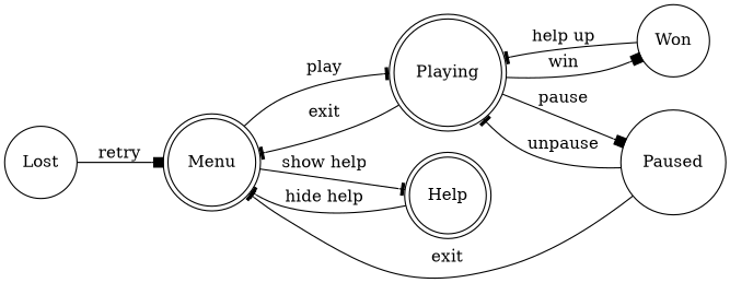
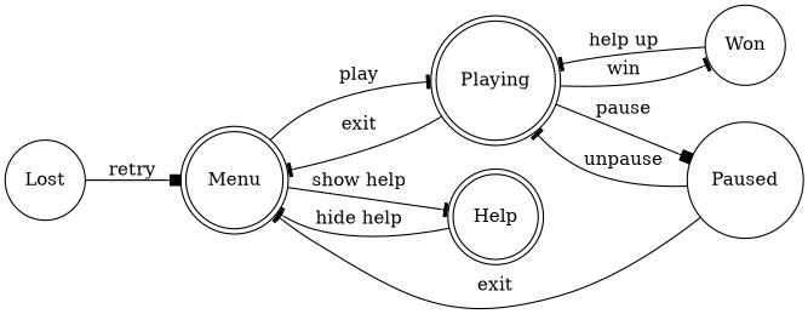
  digraph {
    rankdir=LR
    node [shape=doublecircle]
    edge [arrowhead=tee]
    Menu
    Playing
    Help
    Paused [shape=circle]
    Won [shape=circle]
    Lost [shape=circle]
    Menu -> Playing [label=play]
    Menu -> Help [label="show help"]
    Playing -> Menu [label=exit]
    Playing -> Paused [arrowhead=box label=pause]
-   Playing -> Won [arrowhead=box label=win]
+   Playing -> Won [label=win]
    Help -> Menu [label="hide help"]
    Paused -> Menu [label=exit]
    Paused -> Playing [label=unpause]
    Won -> Playing [label="help up"]
    Lost -> Menu [arrowhead=box label=retry]
  }
